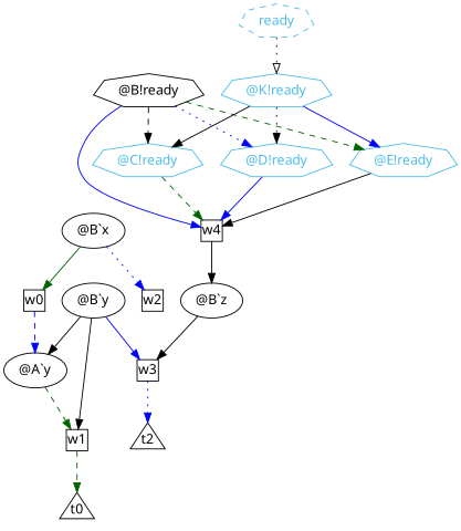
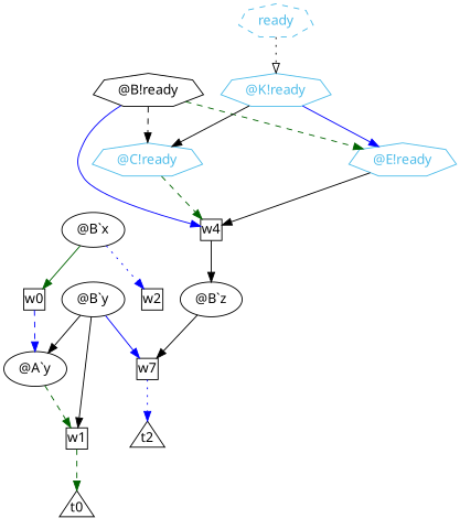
  digraph {
    fontname="Noto Sans"
    node [fontname="Noto Sans" shape=septagon]
    edge [color=black fontname="Noto Sans" style=solid]
    w0 [fixedsize=true shape=square width=0.3]
    n2 [label="@A`y" shape=""]
    n3 [label="@B`x" shape=""]
    w2 [fixedsize=true shape=square width=0.3]
    w1 [fixedsize=true shape=square width=0.3]
    t0 [fixedsize=true shape=triangle width=0.5]
    n7 [label="@B`y" shape=""]
-   w3 [fixedsize=true shape=square width=0.3]
+   w3 [fixedsize=true shape=square width=0.3 label=w7]
    t2 [fixedsize=true shape=triangle width=0.5]
    n10 [label="@B`z" shape=""]
    n11 [label="@B!ready"]
    w4 [fixedsize=true shape=square width=0.3]
    n13 [color="#4dbce9" fontcolor="#4dbce9" label="@C!ready"]
-   n14 [color="#4dbce9" fontcolor="#4dbce9" label="@D!ready"]
    n15 [color="#4dbce9" fontcolor="#4dbce9" label="@E!ready"]
    n16 [color="#4dbce9" fontcolor="#4dbce9" label="@K!ready"]
    ready [color="#4dbce9" fontcolor="#4dbce9" style=dashed]
    w0 -> n2 [color=blue style=dashed]
    n2 -> w1 [color=darkgreen style=dashed]
    n3 -> w0 [color=darkgreen]
    n3 -> w2 [color=blue style=dotted]
    w1 -> t0 [color=darkgreen style=dashed]
    n7 -> n2
    n7 -> w1
    n7 -> w3 [color=blue]
    w3 -> t2 [color=blue style=dotted]
    n10 -> w3
    n11 -> w4 [color=blue]
    n11 -> n13 [style=dashed]
-   n11 -> n14 [color=blue style=dotted]
    n11 -> n15 [color=darkgreen style=dashed]
    w4 -> n10
    n13 -> w4 [color=darkgreen style=dashed]
-   n14 -> w4 [color=blue]
    n15 -> w4
    n16 -> n13
-   n16 -> n14 [style=dotted]
    n16 -> n15 [color=blue]
    ready -> n16 [arrowhead=empty style=dotted]
  }
